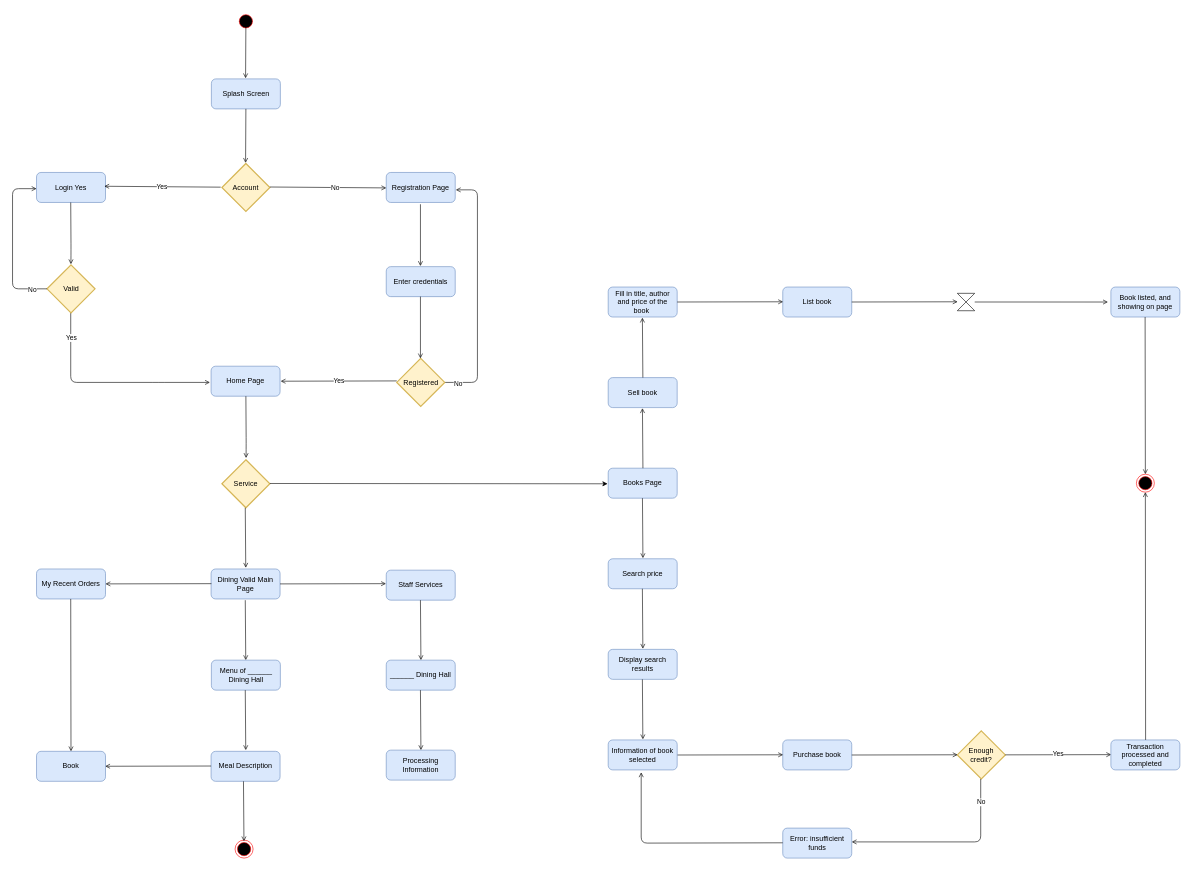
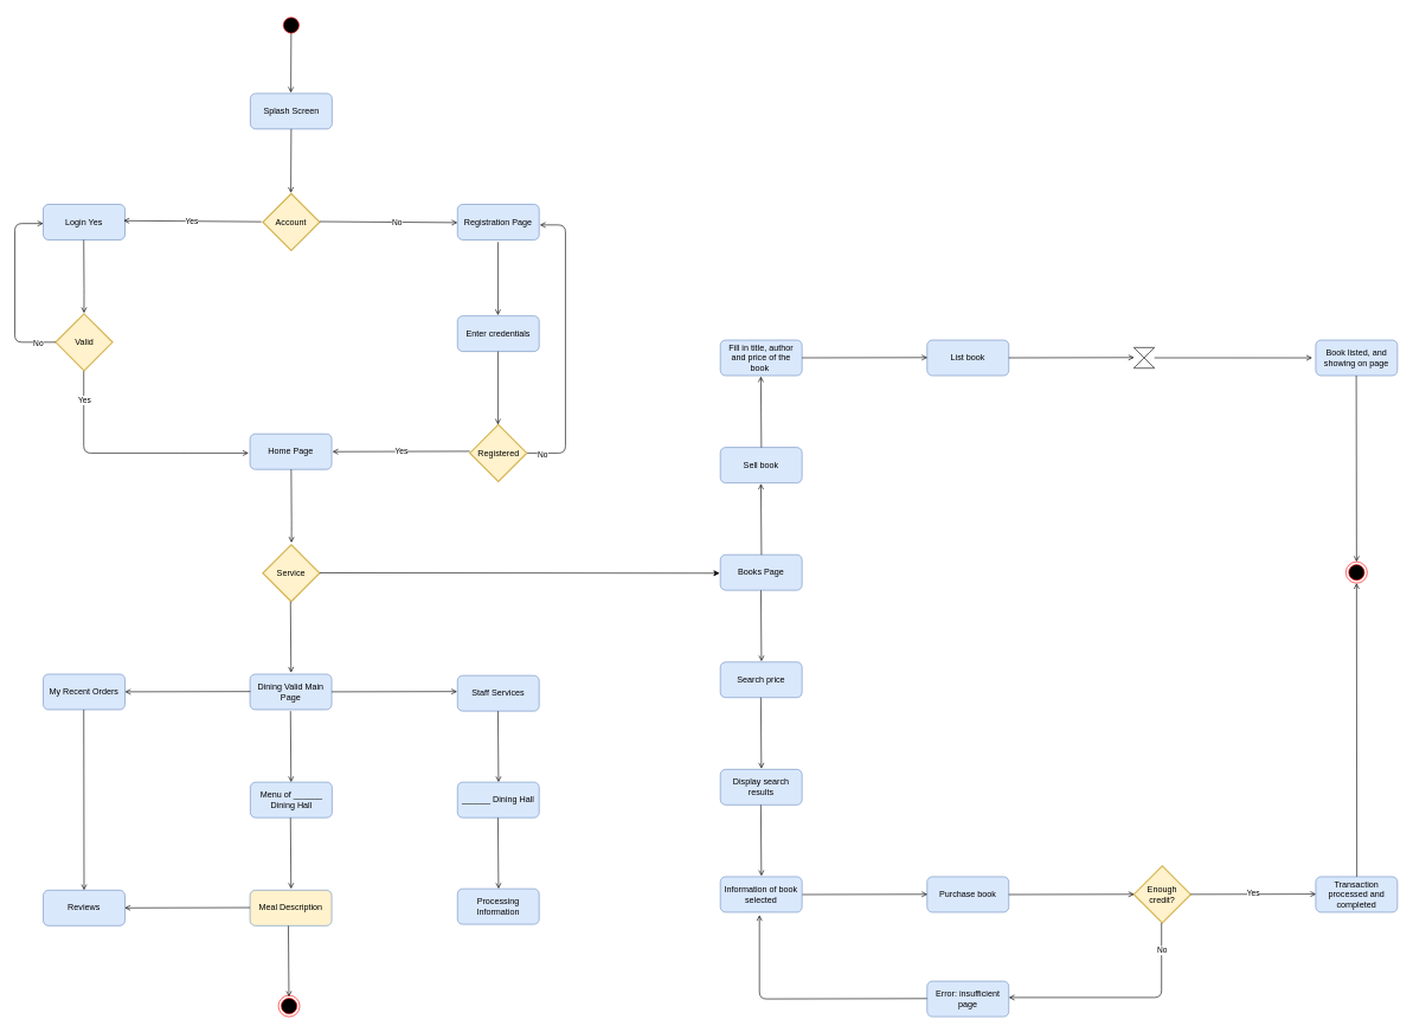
  <mxCell id="0" />
  <mxCell id="1" parent="0" />
  <mxCell id="2" value="" style="ellipse;html=1;shape=startState;fillColor=#000000;strokeColor=#ff0000;" parent="1" vertex="1"><mxGeometry x="394" y="20" width="30" height="30" as="geometry" /></mxCell>
  <mxCell id="3" value="Splash Screen" style="rounded=1;whiteSpace=wrap;html=1;fillColor=#dae8fc;strokeColor=#6c8ebf;glass=0;shadow=0;comic=0;" parent="1" vertex="1"><mxGeometry x="351.5" y="131" width="115" height="50" as="geometry" /></mxCell>
  <mxCell id="4" value="" style="endArrow=open;html=1;strokeColor=#000000;endFill=0;" parent="1" edge="1"><mxGeometry width="50" height="50" relative="1" as="geometry"><mxPoint x="409" y="40" as="sourcePoint" /><mxPoint x="408.5" y="130" as="targetPoint" /></mxGeometry></mxCell>
  <mxCell id="5" value="" style="endArrow=open;html=1;strokeColor=#000000;endFill=0;" parent="1" edge="1"><mxGeometry width="50" height="50" relative="1" as="geometry"><mxPoint x="409" y="181" as="sourcePoint" /><mxPoint x="408.5" y="271" as="targetPoint" /></mxGeometry></mxCell>
  <mxCell id="6" value="Login Yes" style="rounded=1;whiteSpace=wrap;html=1;fillColor=#dae8fc;strokeColor=#6c8ebf;" parent="1" vertex="1"><mxGeometry x="60" y="287" width="115" height="50" as="geometry" /></mxCell>
  <mxCell id="7" value="Yes" style="endArrow=open;html=1;strokeColor=#000000;endFill=0;" parent="1" edge="1"><mxGeometry width="50" height="50" relative="1" as="geometry"><mxPoint x="660.5" y="634.5" as="sourcePoint" /><mxPoint x="467" y="635" as="targetPoint" /></mxGeometry></mxCell>
  <mxCell id="8" value="Account" style="strokeWidth=2;html=1;shape=mxgraph.flowchart.decision;whiteSpace=wrap;fillColor=#fff2cc;strokeColor=#d6b656;gradientColor=none;" parent="1" vertex="1"><mxGeometry x="369" y="272" width="80" height="80" as="geometry" /></mxCell>
  <mxCell id="9" value="" style="edgeStyle=segmentEdgeStyle;endArrow=open;html=1;strokeColor=#000000;endFill=0;exitX=1;exitY=0.5;exitDx=0;exitDy=0;exitPerimeter=0;" parent="1" source="20" edge="1"><mxGeometry width="50" height="50" relative="1" as="geometry"><mxPoint x="758" y="635" as="sourcePoint" /><mxPoint x="759" y="316" as="targetPoint" /><Array as="points"><mxPoint x="795" y="637" /><mxPoint x="795" y="316" /><mxPoint x="759" y="316" /></Array></mxGeometry></mxCell>
  <mxCell id="10" value="No" style="edgeLabel;html=1;align=center;verticalAlign=middle;resizable=0;points=[];" parent="9" vertex="1" connectable="0"><mxGeometry x="-0.891" y="-1" relative="1" as="geometry"><mxPoint as="offset" /></mxGeometry></mxCell>
  <mxCell id="11" value="Registration Page" style="rounded=1;whiteSpace=wrap;html=1;fillColor=#dae8fc;strokeColor=#6c8ebf;" parent="1" vertex="1"><mxGeometry x="643" y="287" width="115" height="50" as="geometry" /></mxCell>
  <mxCell id="12" value="" style="edgeStyle=segmentEdgeStyle;endArrow=open;html=1;strokeColor=#000000;endFill=0;" parent="1" edge="1"><mxGeometry width="50" height="50" relative="1" as="geometry"><mxPoint x="117" y="521" as="sourcePoint" /><mxPoint x="349" y="637" as="targetPoint" /><Array as="points"><mxPoint x="117" y="637" /><mxPoint x="264" y="637" /></Array></mxGeometry></mxCell>
  <mxCell id="13" value="Yes" style="edgeLabel;html=1;align=center;verticalAlign=middle;resizable=0;points=[];" parent="12" vertex="1" connectable="0"><mxGeometry x="-0.764" relative="1" as="geometry"><mxPoint as="offset" /></mxGeometry></mxCell>
  <mxCell id="14" value="" style="endArrow=open;html=1;strokeColor=#000000;endFill=0;" parent="1" edge="1"><mxGeometry width="50" height="50" relative="1" as="geometry"><mxPoint x="367" y="311.5" as="sourcePoint" /><mxPoint x="173" y="310" as="targetPoint" /></mxGeometry></mxCell>
  <mxCell id="15" value="Yes" style="edgeLabel;html=1;align=center;verticalAlign=middle;resizable=0;points=[];" parent="14" vertex="1" connectable="0"><mxGeometry x="0.021" relative="1" as="geometry"><mxPoint as="offset" /></mxGeometry></mxCell>
  <mxCell id="16" value="Home Page" style="rounded=1;whiteSpace=wrap;html=1;fillColor=#dae8fc;strokeColor=#6c8ebf;" parent="1" vertex="1"><mxGeometry x="351" y="610" width="115" height="50" as="geometry" /></mxCell>
  <mxCell id="17" value="Valid" style="strokeWidth=2;html=1;shape=mxgraph.flowchart.decision;whiteSpace=wrap;fillColor=#fff2cc;strokeColor=#d6b656;" parent="1" vertex="1"><mxGeometry x="77.5" y="441" width="80" height="80" as="geometry" /></mxCell>
  <mxCell id="18" value="Enter credentials" style="rounded=1;whiteSpace=wrap;html=1;fillColor=#dae8fc;strokeColor=#6c8ebf;" parent="1" vertex="1"><mxGeometry x="643" y="444" width="115" height="50" as="geometry" /></mxCell>
  <mxCell id="19" value="" style="endArrow=open;html=1;strokeColor=#000000;endFill=0;" parent="1" edge="1"><mxGeometry width="50" height="50" relative="1" as="geometry"><mxPoint x="700" y="340" as="sourcePoint" /><mxPoint x="700" y="443" as="targetPoint" /></mxGeometry></mxCell>
  <mxCell id="20" value="Registered" style="strokeWidth=2;html=1;shape=mxgraph.flowchart.decision;whiteSpace=wrap;fillColor=#fff2cc;strokeColor=#d6b656;" parent="1" vertex="1"><mxGeometry x="660.5" y="597" width="80" height="80" as="geometry" /></mxCell>
  <mxCell id="21" value="" style="endArrow=open;html=1;strokeColor=#000000;endFill=0;" parent="1" edge="1"><mxGeometry width="50" height="50" relative="1" as="geometry"><mxPoint x="700" y="494" as="sourcePoint" /><mxPoint x="700" y="597" as="targetPoint" /></mxGeometry></mxCell>
  <mxCell id="22" value="" style="endArrow=open;html=1;strokeColor=#000000;endFill=0;" parent="1" edge="1"><mxGeometry width="50" height="50" relative="1" as="geometry"><mxPoint x="449" y="311.25" as="sourcePoint" /><mxPoint x="643" y="312.75" as="targetPoint" /></mxGeometry></mxCell>
  <mxCell id="23" value="No" style="edgeLabel;html=1;align=center;verticalAlign=middle;resizable=0;points=[];" parent="22" vertex="1" connectable="0"><mxGeometry x="0.113" y="1" relative="1" as="geometry"><mxPoint as="offset" /></mxGeometry></mxCell>
  <mxCell id="24" value="" style="endArrow=open;html=1;strokeColor=#000000;endFill=0;" parent="1" edge="1"><mxGeometry width="50" height="50" relative="1" as="geometry"><mxPoint x="117" y="337" as="sourcePoint" /><mxPoint x="117.312" y="440" as="targetPoint" /><Array as="points"><mxPoint x="117.5" y="416" /></Array></mxGeometry></mxCell>
  <mxCell id="25" value="Service" style="strokeWidth=2;html=1;shape=mxgraph.flowchart.decision;whiteSpace=wrap;fillColor=#fff2cc;strokeColor=#d6b656;" parent="1" vertex="1"><mxGeometry x="369" y="766" width="80" height="80" as="geometry" /></mxCell>
  <mxCell id="26" value="" style="edgeStyle=segmentEdgeStyle;endArrow=open;html=1;strokeColor=#000000;endFill=0;" parent="1" target="6" edge="1"><mxGeometry width="50" height="50" relative="1" as="geometry"><mxPoint x="77.5" y="481" as="sourcePoint" /><mxPoint x="52.5" y="314" as="targetPoint" /><Array as="points"><mxPoint x="20" y="481" /><mxPoint x="20" y="314" /></Array></mxGeometry></mxCell>
  <mxCell id="27" value="No" style="edgeLabel;html=1;align=center;verticalAlign=middle;resizable=0;points=[];" parent="26" vertex="1" connectable="0"><mxGeometry x="-0.8" relative="1" as="geometry"><mxPoint x="1" as="offset" /></mxGeometry></mxCell>
  <mxCell id="28" value="" style="endArrow=open;html=1;strokeColor=#000000;endFill=0;" parent="1" edge="1"><mxGeometry width="50" height="50" relative="1" as="geometry"><mxPoint x="409" y="660" as="sourcePoint" /><mxPoint x="409.312" y="763" as="targetPoint" /><Array as="points"><mxPoint x="409.5" y="739" /></Array></mxGeometry></mxCell>
  <mxCell id="29" value="" style="ellipse;html=1;shape=endState;fillColor=#000000;strokeColor=#ff0000;" parent="1" vertex="1"><mxGeometry x="391" y="1400" width="30" height="30" as="geometry" /></mxCell>
  <mxCell id="30" value="" style="endArrow=open;html=1;strokeColor=#000000;endFill=0;" parent="1" edge="1"><mxGeometry width="50" height="50" relative="1" as="geometry"><mxPoint x="408" y="846" as="sourcePoint" /><mxPoint x="408.8" y="946" as="targetPoint" /><Array as="points" /></mxGeometry></mxCell>
  <mxCell id="31" value="Dining Valid Main Page" style="rounded=1;whiteSpace=wrap;html=1;fillColor=#dae8fc;strokeColor=#6c8ebf;" parent="1" vertex="1"><mxGeometry x="351" y="948" width="115" height="50" as="geometry" /></mxCell>
  <mxCell id="32" value="" style="endArrow=open;html=1;strokeColor=#000000;endFill=0;" parent="1" target="33" edge="1"><mxGeometry width="50" height="50" relative="1" as="geometry"><mxPoint x="351.5" y="972.5" as="sourcePoint" /><mxPoint x="192" y="973" as="targetPoint" /><Array as="points" /></mxGeometry></mxCell>
  <mxCell id="33" value="My Recent Orders" style="rounded=1;whiteSpace=wrap;html=1;fillColor=#dae8fc;strokeColor=#6c8ebf;" parent="1" vertex="1"><mxGeometry x="60" y="948" width="115" height="50" as="geometry" /></mxCell>
  <mxCell id="34" value="" style="endArrow=open;html=1;strokeColor=#000000;endFill=0;" parent="1" edge="1"><mxGeometry width="50" height="50" relative="1" as="geometry"><mxPoint x="408" y="1000" as="sourcePoint" /><mxPoint x="408.8" y="1100" as="targetPoint" /><Array as="points" /></mxGeometry></mxCell>
  <mxCell id="35" value="Menu of ______ Dining Hall" style="rounded=1;whiteSpace=wrap;html=1;fillColor=#dae8fc;strokeColor=#6c8ebf;" parent="1" vertex="1"><mxGeometry x="351.5" y="1100" width="115" height="50" as="geometry" /></mxCell>
  <mxCell id="36" value="" style="endArrow=open;html=1;strokeColor=#000000;endFill=0;" parent="1" edge="1"><mxGeometry width="50" height="50" relative="1" as="geometry"><mxPoint x="408" y="1150" as="sourcePoint" /><mxPoint x="408.8" y="1250" as="targetPoint" /><Array as="points" /></mxGeometry></mxCell>
- <mxCell id="37" value="Meal Description" style="rounded=1;whiteSpace=wrap;html=1;fillColor=#dae8fc;strokeColor=#6c8ebf;" parent="1" vertex="1"><mxGeometry x="351" y="1252" width="115" height="50" as="geometry" /></mxCell>
+ <mxCell id="37" value="Meal Description" style="rounded=1;whiteSpace=wrap;html=1;fillColor=#fff2cc;strokeColor=#6c8ebf;" parent="1" vertex="1"><mxGeometry x="351" y="1252" width="115" height="50" as="geometry" /></mxCell>
  <mxCell id="38" value="" style="endArrow=open;html=1;strokeColor=#000000;endFill=0;" parent="1" edge="1"><mxGeometry width="50" height="50" relative="1" as="geometry"><mxPoint x="405" y="1302" as="sourcePoint" /><mxPoint x="405.8" y="1402" as="targetPoint" /><Array as="points" /></mxGeometry></mxCell>
  <mxCell id="39" value="" style="endArrow=open;html=1;strokeColor=#000000;endFill=0;" parent="1" edge="1"><mxGeometry width="50" height="50" relative="1" as="geometry"><mxPoint x="351" y="1276.503" as="sourcePoint" /><mxPoint x="174.5" y="1276.88" as="targetPoint" /><Array as="points" /></mxGeometry></mxCell>
- <mxCell id="40" value="Book" style="rounded=1;whiteSpace=wrap;html=1;fillColor=#dae8fc;strokeColor=#6c8ebf;" parent="1" vertex="1"><mxGeometry x="60" y="1252" width="115" height="50" as="geometry" /></mxCell>
+ <mxCell id="40" value="Reviews" style="rounded=1;whiteSpace=wrap;html=1;fillColor=#dae8fc;strokeColor=#6c8ebf;" parent="1" vertex="1"><mxGeometry x="60" y="1252" width="115" height="50" as="geometry" /></mxCell>
  <mxCell id="41" value="" style="endArrow=open;html=1;strokeColor=#000000;endFill=0;" parent="1" target="40" edge="1"><mxGeometry width="50" height="50" relative="1" as="geometry"><mxPoint x="117" y="998" as="sourcePoint" /><mxPoint x="117" y="1143" as="targetPoint" /><Array as="points" /></mxGeometry></mxCell>
  <mxCell id="42" value="" style="endArrow=open;html=1;strokeColor=#000000;endFill=0;" parent="1" edge="1"><mxGeometry width="50" height="50" relative="1" as="geometry"><mxPoint x="466" y="972.877" as="sourcePoint" /><mxPoint x="642.5" y="972.5" as="targetPoint" /><Array as="points" /></mxGeometry></mxCell>
  <mxCell id="43" value="Staff Services" style="rounded=1;whiteSpace=wrap;html=1;fillColor=#dae8fc;strokeColor=#6c8ebf;" parent="1" vertex="1"><mxGeometry x="643" y="950" width="115" height="50" as="geometry" /></mxCell>
  <mxCell id="44" value="" style="endArrow=open;html=1;strokeColor=#000000;endFill=0;" parent="1" edge="1"><mxGeometry width="50" height="50" relative="1" as="geometry"><mxPoint x="700" y="1000" as="sourcePoint" /><mxPoint x="700.8" y="1100" as="targetPoint" /><Array as="points" /></mxGeometry></mxCell>
  <mxCell id="45" value="______ Dining Hall" style="rounded=1;whiteSpace=wrap;html=1;fillColor=#dae8fc;strokeColor=#6c8ebf;" parent="1" vertex="1"><mxGeometry x="643" y="1100" width="115" height="50" as="geometry" /></mxCell>
  <mxCell id="46" value="" style="endArrow=open;html=1;strokeColor=#000000;endFill=0;" parent="1" edge="1"><mxGeometry width="50" height="50" relative="1" as="geometry"><mxPoint x="700" y="1150" as="sourcePoint" /><mxPoint x="700.8" y="1250" as="targetPoint" /><Array as="points" /></mxGeometry></mxCell>
  <mxCell id="47" value="Processing Information" style="rounded=1;whiteSpace=wrap;html=1;fillColor=#dae8fc;strokeColor=#6c8ebf;" parent="1" vertex="1"><mxGeometry x="643" y="1250" width="115" height="50" as="geometry" /></mxCell>
  <mxCell id="48" value="" style="endArrow=classic;html=1;" parent="1" edge="1"><mxGeometry width="50" height="50" relative="1" as="geometry"><mxPoint x="449" y="805.5" as="sourcePoint" /><mxPoint x="1012" y="806" as="targetPoint" /></mxGeometry></mxCell>
  <mxCell id="49" value="Books Page" style="rounded=1;whiteSpace=wrap;html=1;fillColor=#dae8fc;strokeColor=#6c8ebf;" parent="1" vertex="1"><mxGeometry x="1013" y="780" width="115" height="50" as="geometry" /></mxCell>
  <mxCell id="50" value="" style="endArrow=open;html=1;strokeColor=#000000;endFill=0;" parent="1" edge="1"><mxGeometry width="50" height="50" relative="1" as="geometry"><mxPoint x="1070.1" y="830" as="sourcePoint" /><mxPoint x="1070.9" y="930" as="targetPoint" /><Array as="points" /></mxGeometry></mxCell>
  <mxCell id="51" value="Search price" style="rounded=1;whiteSpace=wrap;html=1;fillColor=#dae8fc;strokeColor=#6c8ebf;" parent="1" vertex="1"><mxGeometry x="1013" y="931" width="115" height="50" as="geometry" /></mxCell>
  <mxCell id="52" value="" style="endArrow=open;html=1;strokeColor=#000000;endFill=0;" parent="1" edge="1"><mxGeometry width="50" height="50" relative="1" as="geometry"><mxPoint x="1070.9" y="780" as="sourcePoint" /><mxPoint x="1070.1" y="680" as="targetPoint" /><Array as="points" /></mxGeometry></mxCell>
  <mxCell id="53" value="" style="endArrow=open;html=1;strokeColor=#000000;endFill=0;" parent="1" edge="1"><mxGeometry width="50" height="50" relative="1" as="geometry"><mxPoint x="1070" y="981" as="sourcePoint" /><mxPoint x="1070.8" y="1081" as="targetPoint" /><Array as="points" /></mxGeometry></mxCell>
  <mxCell id="54" value="Display search results" style="rounded=1;whiteSpace=wrap;html=1;fillColor=#dae8fc;strokeColor=#6c8ebf;" parent="1" vertex="1"><mxGeometry x="1013" y="1082" width="115" height="50" as="geometry" /></mxCell>
  <mxCell id="55" value="" style="endArrow=open;html=1;strokeColor=#000000;endFill=0;" parent="1" edge="1"><mxGeometry width="50" height="50" relative="1" as="geometry"><mxPoint x="1070" y="1132" as="sourcePoint" /><mxPoint x="1070.8" y="1232" as="targetPoint" /><Array as="points" /></mxGeometry></mxCell>
  <mxCell id="56" value="Purchase book" style="rounded=1;whiteSpace=wrap;html=1;fillColor=#dae8fc;strokeColor=#6c8ebf;" parent="1" vertex="1"><mxGeometry x="1304" y="1233" width="115" height="50" as="geometry" /></mxCell>
  <mxCell id="57" value="Enough credit?" style="strokeWidth=2;html=1;shape=mxgraph.flowchart.decision;whiteSpace=wrap;fillColor=#fff2cc;strokeColor=#d6b656;" parent="1" vertex="1"><mxGeometry x="1595" y="1218" width="80" height="80" as="geometry" /></mxCell>
  <mxCell id="58" value="" style="endArrow=open;html=1;strokeColor=#000000;endFill=0;" parent="1" edge="1"><mxGeometry width="50" height="50" relative="1" as="geometry"><mxPoint x="1128" y="1258.14" as="sourcePoint" /><mxPoint x="1304.5" y="1257.763" as="targetPoint" /><Array as="points" /></mxGeometry></mxCell>
  <mxCell id="59" value="" style="endArrow=open;html=1;strokeColor=#000000;endFill=0;" parent="1" edge="1"><mxGeometry width="50" height="50" relative="1" as="geometry"><mxPoint x="1419" y="1258.14" as="sourcePoint" /><mxPoint x="1595.5" y="1257.763" as="targetPoint" /><Array as="points" /></mxGeometry></mxCell>
  <mxCell id="60" value="Information of book selected" style="rounded=1;whiteSpace=wrap;html=1;fillColor=#dae8fc;strokeColor=#6c8ebf;" parent="1" vertex="1"><mxGeometry x="1013" y="1233" width="115" height="50" as="geometry" /></mxCell>
  <mxCell id="61" value="Sell book" style="rounded=1;whiteSpace=wrap;html=1;fillColor=#dae8fc;strokeColor=#6c8ebf;" parent="1" vertex="1"><mxGeometry x="1013" y="629" width="115" height="50" as="geometry" /></mxCell>
  <mxCell id="62" value="" style="endArrow=open;html=1;strokeColor=#000000;endFill=0;" parent="1" edge="1"><mxGeometry width="50" height="50" relative="1" as="geometry"><mxPoint x="1070.8" y="629" as="sourcePoint" /><mxPoint x="1070" y="529" as="targetPoint" /><Array as="points" /></mxGeometry></mxCell>
  <mxCell id="63" value="" style="endArrow=open;html=1;strokeColor=#000000;endFill=0;" parent="1" edge="1"><mxGeometry width="50" height="50" relative="1" as="geometry"><mxPoint x="1675" y="1257.88" as="sourcePoint" /><mxPoint x="1851.5" y="1257.503" as="targetPoint" /><Array as="points" /></mxGeometry></mxCell>
  <mxCell id="64" value="Yes" style="edgeLabel;html=1;align=center;verticalAlign=middle;resizable=0;points=[];" parent="63" vertex="1" connectable="0"><mxGeometry x="-0.003" y="1" relative="1" as="geometry"><mxPoint as="offset" /></mxGeometry></mxCell>
  <mxCell id="65" value="Transaction processed and completed" style="rounded=1;whiteSpace=wrap;html=1;fillColor=#dae8fc;strokeColor=#6c8ebf;" parent="1" vertex="1"><mxGeometry x="1851" y="1233" width="115" height="50" as="geometry" /></mxCell>
  <mxCell id="66" value="" style="edgeStyle=segmentEdgeStyle;endArrow=open;html=1;strokeColor=#000000;endFill=0;" parent="1" target="68" edge="1"><mxGeometry width="50" height="50" relative="1" as="geometry"><mxPoint x="1634" y="1298" as="sourcePoint" /><mxPoint x="1472" y="1403" as="targetPoint" /><Array as="points"><mxPoint x="1634" y="1403" /></Array></mxGeometry></mxCell>
  <mxCell id="67" value="No" style="edgeLabel;html=1;align=center;verticalAlign=middle;resizable=0;points=[];" parent="66" vertex="1" connectable="0"><mxGeometry x="-0.764" relative="1" as="geometry"><mxPoint as="offset" /></mxGeometry></mxCell>
- <mxCell id="68" value="Error: insufficient funds" style="rounded=1;whiteSpace=wrap;html=1;fillColor=#dae8fc;strokeColor=#6c8ebf;" parent="1" vertex="1"><mxGeometry x="1304" y="1380" width="115" height="50" as="geometry" /></mxCell>
+ <mxCell id="68" value="Error: insufficient page" style="rounded=1;whiteSpace=wrap;html=1;fillColor=#dae8fc;strokeColor=#6c8ebf;" parent="1" vertex="1"><mxGeometry x="1304" y="1380" width="115" height="50" as="geometry" /></mxCell>
  <mxCell id="69" value="" style="endArrow=open;html=1;strokeColor=#000000;endFill=0;" parent="1" edge="1"><mxGeometry width="50" height="50" relative="1" as="geometry"><mxPoint x="1304" y="1404.503" as="sourcePoint" /><mxPoint x="1068" y="1287" as="targetPoint" /><Array as="points"><mxPoint x="1068" y="1405" /></Array></mxGeometry></mxCell>
  <mxCell id="70" value="Fill in title, author and price of the book&amp;nbsp;" style="rounded=1;whiteSpace=wrap;html=1;fillColor=#dae8fc;strokeColor=#6c8ebf;" parent="1" vertex="1"><mxGeometry x="1013" y="478" width="115" height="50" as="geometry" /></mxCell>
  <mxCell id="71" value="List book" style="rounded=1;whiteSpace=wrap;html=1;fillColor=#dae8fc;strokeColor=#6c8ebf;" parent="1" vertex="1"><mxGeometry x="1304" y="478" width="115" height="50" as="geometry" /></mxCell>
  <mxCell id="72" value="" style="shape=collate;whiteSpace=wrap;html=1;" parent="1" vertex="1"><mxGeometry x="1595" y="488.5" width="29" height="29" as="geometry" /></mxCell>
  <mxCell id="73" value="" style="endArrow=open;html=1;strokeColor=#000000;endFill=0;" parent="1" edge="1"><mxGeometry width="50" height="50" relative="1" as="geometry"><mxPoint x="1128" y="502.96" as="sourcePoint" /><mxPoint x="1304.5" y="502.583" as="targetPoint" /><Array as="points" /></mxGeometry></mxCell>
  <mxCell id="74" value="" style="endArrow=open;html=1;strokeColor=#000000;endFill=0;" parent="1" edge="1"><mxGeometry width="50" height="50" relative="1" as="geometry"><mxPoint x="1419" y="502.96" as="sourcePoint" /><mxPoint x="1595.5" y="502.583" as="targetPoint" /><Array as="points" /></mxGeometry></mxCell>
  <mxCell id="75" value="" style="endArrow=open;html=1;strokeColor=#000000;endFill=0;" parent="1" edge="1"><mxGeometry width="50" height="50" relative="1" as="geometry"><mxPoint x="1624" y="502.96" as="sourcePoint" /><mxPoint x="1846" y="503" as="targetPoint" /><Array as="points" /></mxGeometry></mxCell>
  <mxCell id="76" value="Book listed, and showing on page" style="rounded=1;whiteSpace=wrap;html=1;fillColor=#dae8fc;strokeColor=#6c8ebf;" parent="1" vertex="1"><mxGeometry x="1851" y="478" width="115" height="50" as="geometry" /></mxCell>
  <mxCell id="77" value="" style="ellipse;html=1;shape=endState;fillColor=#000000;strokeColor=#ff0000;" parent="1" vertex="1"><mxGeometry x="1893.5" y="790" width="30" height="30" as="geometry" /></mxCell>
  <mxCell id="78" value="" style="endArrow=open;html=1;strokeColor=#000000;endFill=0;entryX=0.5;entryY=0;entryDx=0;entryDy=0;" parent="1" target="77" edge="1"><mxGeometry width="50" height="50" relative="1" as="geometry"><mxPoint x="1908.08" y="528" as="sourcePoint" /><mxPoint x="1908.88" y="628" as="targetPoint" /><Array as="points" /></mxGeometry></mxCell>
  <mxCell id="79" value="" style="endArrow=open;html=1;strokeColor=#000000;endFill=0;entryX=0.5;entryY=1;entryDx=0;entryDy=0;" parent="1" target="77" edge="1"><mxGeometry width="50" height="50" relative="1" as="geometry"><mxPoint x="1908.88" y="1233" as="sourcePoint" /><mxPoint x="1908.08" y="1133" as="targetPoint" /><Array as="points" /></mxGeometry></mxCell>
